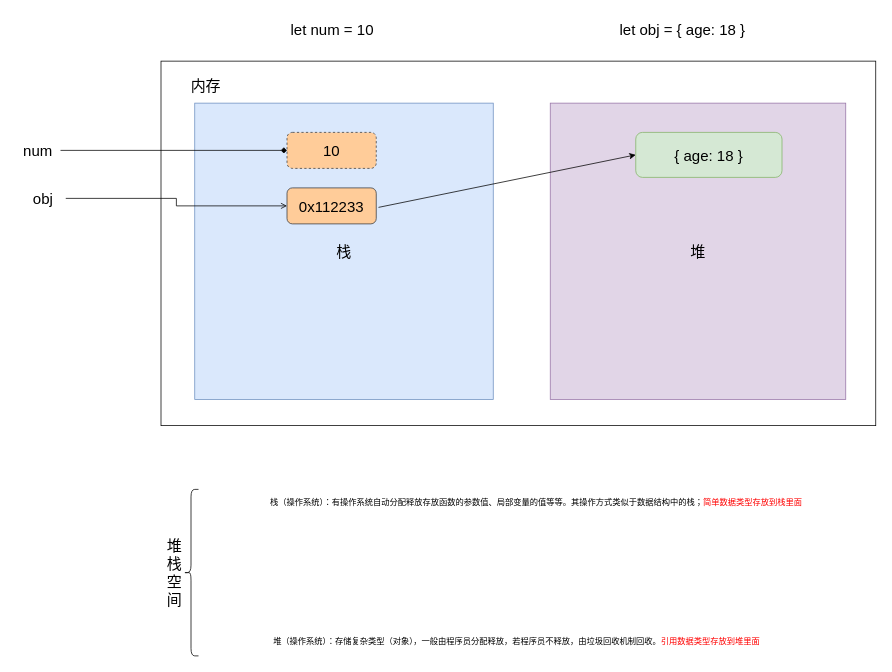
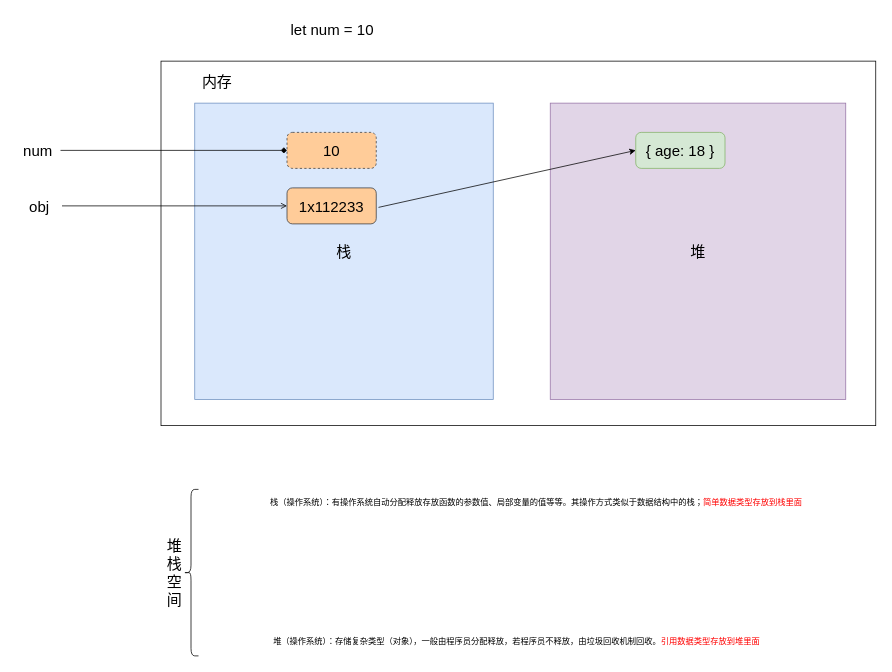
  <mxCell id="0" />
  <mxCell id="1" parent="0" />
  <mxCell id="2" value="" style="rounded=0;whiteSpace=wrap;html=1;fontSize=20;" vertex="1" parent="1"><mxGeometry x="214" y="81" width="953" height="486" as="geometry" /></mxCell>
  <mxCell id="3" value="&lt;font style=&quot;font-size: 20px;&quot;&gt;栈&lt;/font&gt;" style="rounded=0;whiteSpace=wrap;html=1;fillColor=#dae8fc;strokeColor=#6c8ebf;" vertex="1" parent="1"><mxGeometry x="259" y="137" width="398" height="395" as="geometry" /></mxCell>
  <mxCell id="4" value="&lt;font style=&quot;font-size: 20px;&quot;&gt;堆&lt;/font&gt;" style="rounded=0;whiteSpace=wrap;html=1;fillColor=#e1d5e7;strokeColor=#9673a6;" vertex="1" parent="1"><mxGeometry x="733" y="137" width="394" height="395" as="geometry" /></mxCell>
- <mxCell id="5" value="内存" style="text;html=1;strokeColor=none;fillColor=none;align=center;verticalAlign=middle;whiteSpace=wrap;rounded=0;fontSize=20;" vertex="1" parent="1"><mxGeometry x="244" y="98" width="60" height="30" as="geometry" /></mxCell>
+ <mxCell id="5" value="内存" style="text;html=1;strokeColor=none;fillColor=none;align=center;verticalAlign=middle;whiteSpace=wrap;rounded=0;fontSize=20;" vertex="1" parent="1"><mxGeometry x="259" y="93" width="60" height="30" as="geometry" /></mxCell>
  <mxCell id="6" value="let num = 10" style="text;html=1;align=center;verticalAlign=middle;resizable=0;points=[];autosize=1;strokeColor=none;fillColor=none;fontSize=20;" vertex="1" parent="1"><mxGeometry x="377" y="20" width="129" height="36" as="geometry" /></mxCell>
  <mxCell id="7" value="10" style="rounded=1;whiteSpace=wrap;html=1;fontSize=20;fillColor=#ffcc99;strokeColor=#36393d;dashed=1;" vertex="1" parent="1"><mxGeometry x="382" y="176" width="119" height="48" as="geometry" /></mxCell>
  <mxCell id="8" style="edgeStyle=orthogonalEdgeStyle;rounded=0;orthogonalLoop=1;jettySize=auto;html=1;fontSize=20;endArrow=diamond;" edge="1" parent="1" source="9" target="7"><mxGeometry relative="1" as="geometry" /></mxCell>
  <mxCell id="9" value="num" style="text;html=1;strokeColor=none;fillColor=none;align=center;verticalAlign=middle;whiteSpace=wrap;rounded=0;fontSize=20;" vertex="1" parent="1"><mxGeometry x="20" y="185" width="60" height="30" as="geometry" /></mxCell>
  <mxCell id="10" value="堆栈空间" style="shape=curlyBracket;whiteSpace=wrap;html=1;rounded=1;labelPosition=left;verticalLabelPosition=middle;align=right;verticalAlign=middle;fontSize=20;" vertex="1" parent="1"><mxGeometry x="244" y="652" width="20" height="222" as="geometry" /></mxCell>
  <mxCell id="11" value="&lt;span style=&quot;font-size: 11px;&quot;&gt;栈（操作系统）：有操作系统自动分配释放存放函数的参数值、局部变量的值等等。其操作方式类似于数据结构中的栈；&lt;font color=&quot;#ff0000&quot;&gt;简单数据类型存放到栈里面&lt;/font&gt;&lt;/span&gt;" style="text;html=1;align=center;verticalAlign=middle;resizable=0;points=[];autosize=1;strokeColor=none;fillColor=none;fontSize=20;" vertex="1" parent="1"><mxGeometry x="315" y="647" width="798" height="36" as="geometry" /></mxCell>
- <mxCell id="12" value="let obj = { age: 18 }" style="text;html=1;align=center;verticalAlign=middle;resizable=0;points=[];autosize=1;strokeColor=none;fillColor=none;fontSize=20;" vertex="1" parent="1"><mxGeometry x="816" y="20" width="185" height="36" as="geometry" /></mxCell>
  <mxCell id="13" style="rounded=0;orthogonalLoop=1;jettySize=auto;html=1;entryX=0;entryY=0.5;entryDx=0;entryDy=0;fontSize=11;" edge="1" parent="1" target="17"><mxGeometry relative="1" as="geometry"><mxPoint x="504" y="276" as="sourcePoint" /></mxGeometry></mxCell>
- <mxCell id="14" value="0x112233" style="rounded=1;whiteSpace=wrap;html=1;fontSize=20;fillColor=#ffcc99;strokeColor=#36393d;" vertex="1" parent="1"><mxGeometry x="382" y="250" width="119" height="48" as="geometry" /></mxCell>
+ <mxCell id="14" value="1x112233" style="rounded=1;whiteSpace=wrap;html=1;fontSize=20;fillColor=#ffcc99;strokeColor=#36393d;" vertex="1" parent="1"><mxGeometry x="382" y="250" width="119" height="48" as="geometry" /></mxCell>
  <mxCell id="15" style="edgeStyle=orthogonalEdgeStyle;rounded=0;orthogonalLoop=1;jettySize=auto;html=1;entryX=0;entryY=0.5;entryDx=0;entryDy=0;fontSize=11;endArrow=open;" edge="1" parent="1" source="16" target="14"><mxGeometry relative="1" as="geometry" /></mxCell>
- <mxCell id="16" value="obj" style="text;html=1;strokeColor=none;fillColor=none;align=center;verticalAlign=middle;whiteSpace=wrap;rounded=0;fontSize=20;" vertex="1" parent="1"><mxGeometry x="27" y="249" width="60" height="30" as="geometry" /></mxCell>
- <mxCell id="17" value="{ age: 18 }" style="rounded=1;whiteSpace=wrap;html=1;fontSize=20;fillColor=#d5e8d4;strokeColor=#82b366;" vertex="1" parent="1"><mxGeometry x="847" y="176" width="195" height="60" as="geometry" /></mxCell>
+ <mxCell id="16" value="obj" style="text;html=1;strokeColor=none;fillColor=none;align=center;verticalAlign=middle;whiteSpace=wrap;rounded=0;fontSize=20;" vertex="1" parent="1"><mxGeometry x="22" y="259" width="60" height="30" as="geometry" /></mxCell>
+ <mxCell id="17" value="{ age: 18 }" style="rounded=1;whiteSpace=wrap;html=1;fontSize=20;fillColor=#d5e8d4;strokeColor=#82b366;" vertex="1" parent="1"><mxGeometry x="847" y="176" width="119" height="48" as="geometry" /></mxCell>
  <mxCell id="18" value="&lt;span style=&quot;font-size: 11px;&quot;&gt;堆（操作系统）：存储复杂类型（对象），一般由程序员分配释放，若程序员不释放，由垃圾回收机制回收。&lt;font color=&quot;#ff0000&quot;&gt;引用数据类型存放到堆里面&lt;/font&gt;&lt;/span&gt;" style="text;html=1;align=center;verticalAlign=middle;resizable=0;points=[];autosize=1;strokeColor=none;fillColor=none;fontSize=20;" vertex="1" parent="1"><mxGeometry x="319" y="833" width="738" height="36" as="geometry" /></mxCell>
